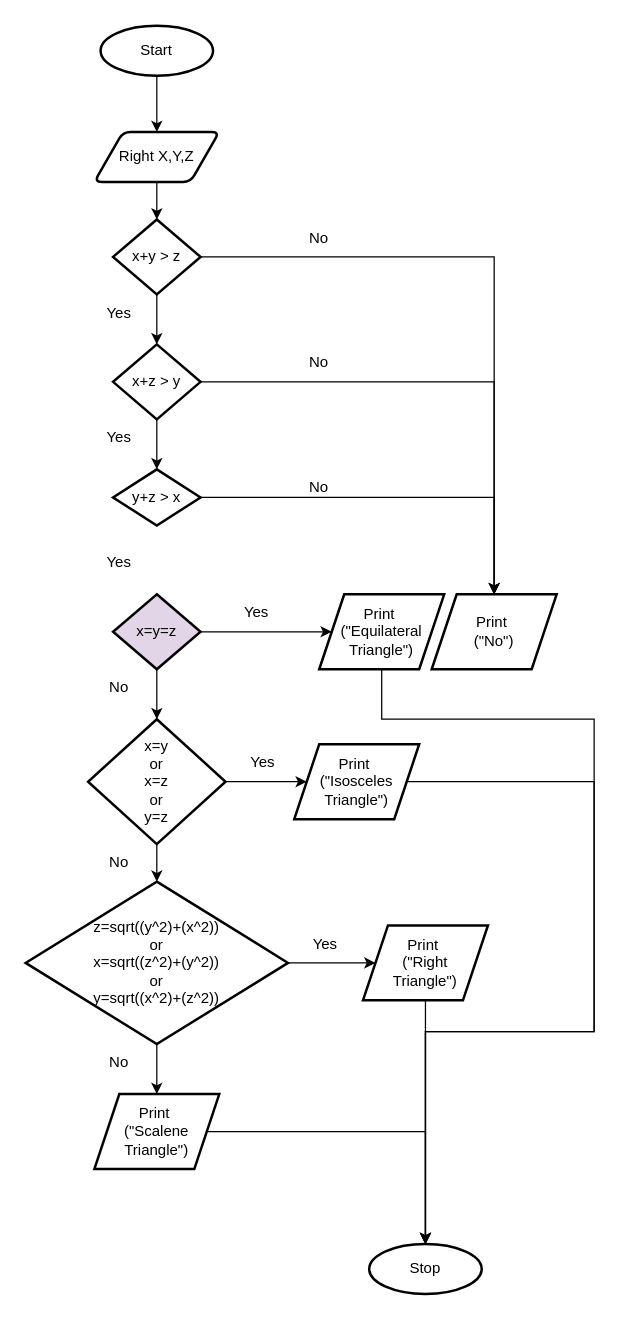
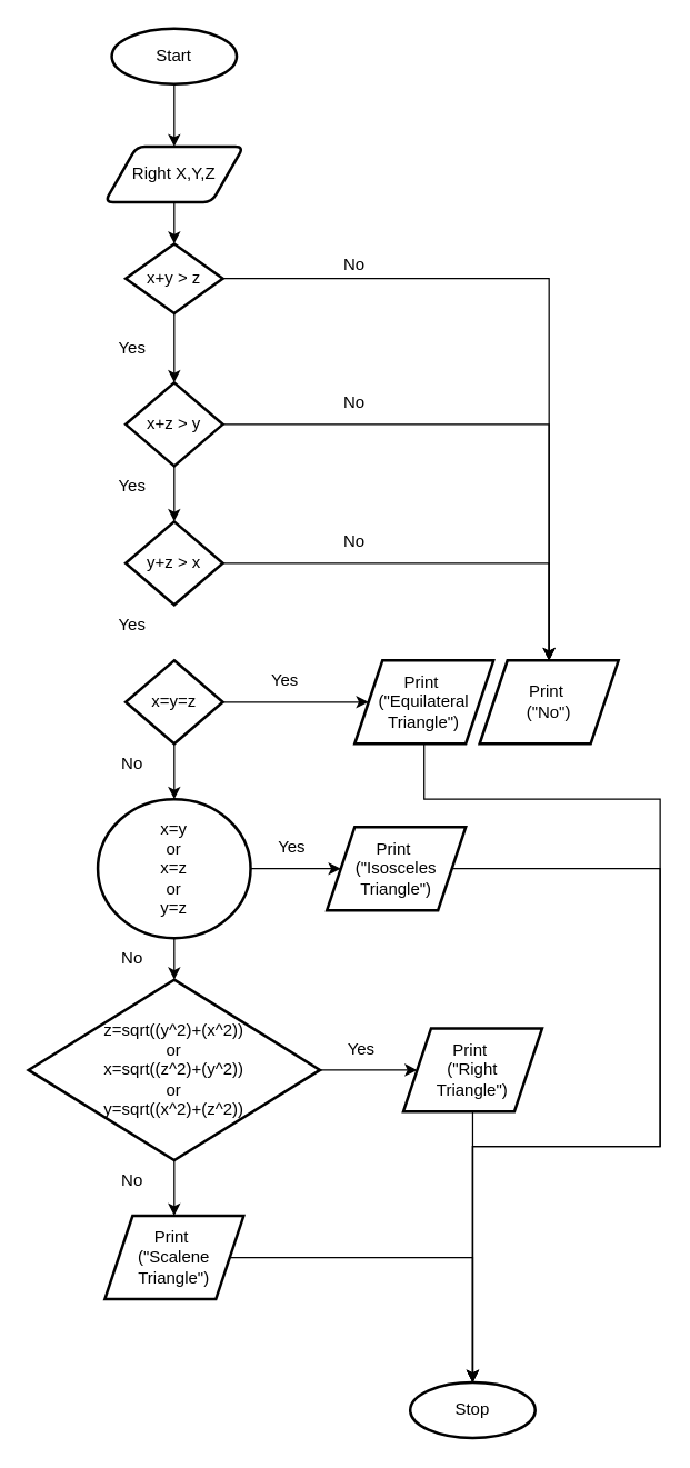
  <mxCell id="0" />
  <mxCell id="1" parent="0" />
  <mxCell id="2" style="edgeStyle=orthogonalEdgeStyle;rounded=0;orthogonalLoop=1;jettySize=auto;html=1;entryX=0.5;entryY=0;entryDx=0;entryDy=0;" edge="1" parent="1" source="3" target="5"><mxGeometry relative="1" as="geometry" /></mxCell>
  <mxCell id="3" value="Start" style="strokeWidth=2;html=1;shape=mxgraph.flowchart.start_1;whiteSpace=wrap;" vertex="1" parent="1"><mxGeometry x="80" y="20" width="90" height="40" as="geometry" /></mxCell>
  <mxCell id="4" style="edgeStyle=orthogonalEdgeStyle;rounded=0;orthogonalLoop=1;jettySize=auto;html=1;entryX=0.5;entryY=0;entryDx=0;entryDy=0;entryPerimeter=0;" edge="1" parent="1" source="5" target="8"><mxGeometry relative="1" as="geometry" /></mxCell>
  <mxCell id="5" value="Right X,Y,Z" style="shape=parallelogram;html=1;strokeWidth=2;perimeter=parallelogramPerimeter;whiteSpace=wrap;rounded=1;arcSize=12;size=0.23;" vertex="1" parent="1"><mxGeometry x="75" y="105" width="100" height="40" as="geometry" /></mxCell>
  <mxCell id="6" value="" style="edgeStyle=orthogonalEdgeStyle;rounded=0;orthogonalLoop=1;jettySize=auto;html=1;" edge="1" parent="1" source="8" target="9"><mxGeometry relative="1" as="geometry" /></mxCell>
  <mxCell id="7" value="" style="edgeStyle=orthogonalEdgeStyle;rounded=0;orthogonalLoop=1;jettySize=auto;html=1;" edge="1" parent="1" source="8" target="13"><mxGeometry relative="1" as="geometry" /></mxCell>
- <mxCell id="8" value="x+y &amp;gt; z" style="strokeWidth=2;html=1;shape=mxgraph.flowchart.decision;whiteSpace=wrap;" vertex="1" parent="1"><mxGeometry x="90" y="175" width="70" height="60" as="geometry" /></mxCell>
+ <mxCell id="8" value="x+y &amp;gt; z" style="strokeWidth=2;html=1;shape=mxgraph.flowchart.decision;whiteSpace=wrap;" vertex="1" parent="1"><mxGeometry x="90" y="175" width="70" height="50" as="geometry" /></mxCell>
  <mxCell id="9" value="Print&amp;nbsp;&lt;br&gt;(&quot;No&quot;)" style="shape=parallelogram;perimeter=parallelogramPerimeter;whiteSpace=wrap;html=1;fixedSize=1;strokeWidth=2;" vertex="1" parent="1"><mxGeometry x="345" y="475" width="100" height="60" as="geometry" /></mxCell>
  <mxCell id="10" value="No" style="text;html=1;strokeColor=none;fillColor=none;align=center;verticalAlign=middle;whiteSpace=wrap;rounded=0;" vertex="1" parent="1"><mxGeometry x="225" y="175" width="60" height="30" as="geometry" /></mxCell>
  <mxCell id="11" style="edgeStyle=orthogonalEdgeStyle;rounded=0;orthogonalLoop=1;jettySize=auto;html=1;" edge="1" parent="1" source="13" target="9"><mxGeometry relative="1" as="geometry" /></mxCell>
  <mxCell id="12" value="" style="edgeStyle=orthogonalEdgeStyle;rounded=0;orthogonalLoop=1;jettySize=auto;html=1;" edge="1" parent="1" source="13" target="16"><mxGeometry relative="1" as="geometry" /></mxCell>
  <mxCell id="13" value="x+z &amp;gt; y" style="strokeWidth=2;html=1;shape=mxgraph.flowchart.decision;whiteSpace=wrap;" vertex="1" parent="1"><mxGeometry x="90" y="275" width="70" height="60" as="geometry" /></mxCell>
  <mxCell id="14" value="No" style="text;html=1;strokeColor=none;fillColor=none;align=center;verticalAlign=middle;whiteSpace=wrap;rounded=0;" vertex="1" parent="1"><mxGeometry x="225" y="275" width="60" height="30" as="geometry" /></mxCell>
  <mxCell id="15" style="edgeStyle=orthogonalEdgeStyle;rounded=0;orthogonalLoop=1;jettySize=auto;html=1;entryX=0.5;entryY=0;entryDx=0;entryDy=0;" edge="1" parent="1" source="16" target="9"><mxGeometry relative="1" as="geometry" /></mxCell>
- <mxCell id="16" value="y+z &amp;gt; x" style="strokeWidth=2;html=1;shape=mxgraph.flowchart.decision;whiteSpace=wrap;" vertex="1" parent="1"><mxGeometry x="90" y="375" width="70" height="45" as="geometry" /></mxCell>
+ <mxCell id="16" value="y+z &amp;gt; x" style="strokeWidth=2;html=1;shape=mxgraph.flowchart.decision;whiteSpace=wrap;" vertex="1" parent="1"><mxGeometry x="90" y="375" width="70" height="60" as="geometry" /></mxCell>
  <mxCell id="17" value="No" style="text;html=1;strokeColor=none;fillColor=none;align=center;verticalAlign=middle;whiteSpace=wrap;rounded=0;" vertex="1" parent="1"><mxGeometry x="225" y="375" width="60" height="30" as="geometry" /></mxCell>
  <mxCell id="18" value="Yes" style="text;html=1;strokeColor=none;fillColor=none;align=center;verticalAlign=middle;whiteSpace=wrap;rounded=0;" vertex="1" parent="1"><mxGeometry x="65" y="235" width="60" height="30" as="geometry" /></mxCell>
  <mxCell id="19" value="Yes" style="text;html=1;strokeColor=none;fillColor=none;align=center;verticalAlign=middle;whiteSpace=wrap;rounded=0;" vertex="1" parent="1"><mxGeometry x="65" y="335" width="60" height="30" as="geometry" /></mxCell>
  <mxCell id="20" value="Yes" style="text;html=1;strokeColor=none;fillColor=none;align=center;verticalAlign=middle;whiteSpace=wrap;rounded=0;" vertex="1" parent="1"><mxGeometry x="65" y="435" width="60" height="30" as="geometry" /></mxCell>
  <mxCell id="21" style="edgeStyle=orthogonalEdgeStyle;rounded=0;orthogonalLoop=1;jettySize=auto;html=1;" edge="1" parent="1" source="23" target="28"><mxGeometry relative="1" as="geometry"><mxPoint x="235" y="545" as="targetPoint" /></mxGeometry></mxCell>
  <mxCell id="22" style="edgeStyle=orthogonalEdgeStyle;rounded=0;orthogonalLoop=1;jettySize=auto;html=1;" edge="1" parent="1" source="23" target="26"><mxGeometry relative="1" as="geometry" /></mxCell>
- <mxCell id="23" value="x=y=z" style="rhombus;whiteSpace=wrap;html=1;strokeWidth=2;fillColor=#e1d5e7;" vertex="1" parent="1"><mxGeometry x="90" y="475" width="70" height="60" as="geometry" /></mxCell>
+ <mxCell id="23" value="x=y=z" style="rhombus;whiteSpace=wrap;html=1;strokeWidth=2;" vertex="1" parent="1"><mxGeometry x="90" y="475" width="70" height="60" as="geometry" /></mxCell>
  <mxCell id="24" style="edgeStyle=orthogonalEdgeStyle;rounded=0;orthogonalLoop=1;jettySize=auto;html=1;" edge="1" parent="1" source="26" target="32"><mxGeometry relative="1" as="geometry" /></mxCell>
  <mxCell id="25" value="" style="edgeStyle=orthogonalEdgeStyle;rounded=0;orthogonalLoop=1;jettySize=auto;html=1;" edge="1" parent="1" source="26" target="36"><mxGeometry relative="1" as="geometry" /></mxCell>
- <mxCell id="26" value="x=y&lt;br&gt;or&lt;br&gt;x=z&lt;br&gt;or&lt;br&gt;y=z" style="rhombus;whiteSpace=wrap;html=1;strokeWidth=2;" vertex="1" parent="1"><mxGeometry x="70" y="575" width="110" height="100" as="geometry" /></mxCell>
+ <mxCell id="26" value="x=y&lt;br&gt;or&lt;br&gt;x=z&lt;br&gt;or&lt;br&gt;y=z" style="ellipse;whiteSpace=wrap;html=1;strokeWidth=2;" vertex="1" parent="1"><mxGeometry x="70" y="575" width="110" height="100" as="geometry" /></mxCell>
  <mxCell id="27" style="edgeStyle=orthogonalEdgeStyle;rounded=0;orthogonalLoop=1;jettySize=auto;html=1;" edge="1" parent="1" source="28" target="44"><mxGeometry relative="1" as="geometry"><Array as="points"><mxPoint x="305" y="575" /><mxPoint x="475" y="575" /><mxPoint x="475" y="825" /><mxPoint x="340" y="825" /></Array></mxGeometry></mxCell>
  <mxCell id="28" value="Print&amp;nbsp;&lt;br&gt;(&quot;Equilateral Triangle&quot;)" style="shape=parallelogram;perimeter=parallelogramPerimeter;whiteSpace=wrap;html=1;fixedSize=1;strokeWidth=2;" vertex="1" parent="1"><mxGeometry x="255" y="475" width="100" height="60" as="geometry" /></mxCell>
  <mxCell id="29" value="Yes" style="text;html=1;strokeColor=none;fillColor=none;align=center;verticalAlign=middle;whiteSpace=wrap;rounded=0;" vertex="1" parent="1"><mxGeometry x="175" y="475" width="60" height="30" as="geometry" /></mxCell>
  <mxCell id="30" value="No" style="text;html=1;strokeColor=none;fillColor=none;align=center;verticalAlign=middle;whiteSpace=wrap;rounded=0;" vertex="1" parent="1"><mxGeometry x="65" y="535" width="60" height="30" as="geometry" /></mxCell>
  <mxCell id="31" style="edgeStyle=orthogonalEdgeStyle;rounded=0;orthogonalLoop=1;jettySize=auto;html=1;" edge="1" parent="1" source="32" target="44"><mxGeometry relative="1" as="geometry"><mxPoint x="485" y="1005" as="targetPoint" /><Array as="points"><mxPoint x="475" y="625" /><mxPoint x="475" y="825" /><mxPoint x="340" y="825" /></Array></mxGeometry></mxCell>
  <mxCell id="32" value="Print&amp;nbsp;&lt;br&gt;(&quot;Isosceles Triangle&quot;)" style="shape=parallelogram;perimeter=parallelogramPerimeter;whiteSpace=wrap;html=1;fixedSize=1;strokeWidth=2;" vertex="1" parent="1"><mxGeometry x="235" y="595" width="100" height="60" as="geometry" /></mxCell>
  <mxCell id="33" value="No" style="text;html=1;strokeColor=none;fillColor=none;align=center;verticalAlign=middle;whiteSpace=wrap;rounded=0;" vertex="1" parent="1"><mxGeometry x="65" y="675" width="60" height="30" as="geometry" /></mxCell>
  <mxCell id="34" style="edgeStyle=orthogonalEdgeStyle;rounded=0;orthogonalLoop=1;jettySize=auto;html=1;" edge="1" parent="1" source="36" target="39"><mxGeometry relative="1" as="geometry" /></mxCell>
  <mxCell id="35" style="edgeStyle=orthogonalEdgeStyle;rounded=0;orthogonalLoop=1;jettySize=auto;html=1;" edge="1" parent="1" source="36" target="41"><mxGeometry relative="1" as="geometry" /></mxCell>
  <mxCell id="36" value="z=sqrt((y^2)+(x^2))&lt;br&gt;or&lt;br&gt;x=sqrt((z^2)+(y^2))&lt;br&gt;or&lt;br&gt;y=sqrt((x^2)+(z^2))" style="rhombus;whiteSpace=wrap;html=1;strokeWidth=2;" vertex="1" parent="1"><mxGeometry x="20" y="705" width="210" height="130" as="geometry" /></mxCell>
  <mxCell id="37" value="Yes" style="text;html=1;strokeColor=none;fillColor=none;align=center;verticalAlign=middle;whiteSpace=wrap;rounded=0;" vertex="1" parent="1"><mxGeometry x="180" y="595" width="60" height="30" as="geometry" /></mxCell>
  <mxCell id="38" style="edgeStyle=orthogonalEdgeStyle;rounded=0;orthogonalLoop=1;jettySize=auto;html=1;" edge="1" parent="1" source="39" target="44"><mxGeometry relative="1" as="geometry" /></mxCell>
  <mxCell id="39" value="Print&amp;nbsp;&lt;br&gt;(&quot;Right &lt;br&gt;Triangle&quot;)" style="shape=parallelogram;perimeter=parallelogramPerimeter;whiteSpace=wrap;html=1;fixedSize=1;strokeWidth=2;" vertex="1" parent="1"><mxGeometry x="290" y="740" width="100" height="60" as="geometry" /></mxCell>
  <mxCell id="40" style="edgeStyle=orthogonalEdgeStyle;rounded=0;orthogonalLoop=1;jettySize=auto;html=1;" edge="1" parent="1" source="41" target="44"><mxGeometry relative="1" as="geometry" /></mxCell>
  <mxCell id="41" value="Print&amp;nbsp;&lt;br&gt;(&quot;Scalene Triangle&quot;)" style="shape=parallelogram;perimeter=parallelogramPerimeter;whiteSpace=wrap;html=1;fixedSize=1;strokeWidth=2;" vertex="1" parent="1"><mxGeometry x="75" y="875" width="100" height="60" as="geometry" /></mxCell>
  <mxCell id="42" value="No" style="text;html=1;strokeColor=none;fillColor=none;align=center;verticalAlign=middle;whiteSpace=wrap;rounded=0;" vertex="1" parent="1"><mxGeometry x="65" y="835" width="60" height="30" as="geometry" /></mxCell>
  <mxCell id="43" value="Yes" style="text;html=1;strokeColor=none;fillColor=none;align=center;verticalAlign=middle;whiteSpace=wrap;rounded=0;" vertex="1" parent="1"><mxGeometry x="230" y="740" width="60" height="30" as="geometry" /></mxCell>
  <mxCell id="44" value="Stop" style="strokeWidth=2;html=1;shape=mxgraph.flowchart.start_1;whiteSpace=wrap;" vertex="1" parent="1"><mxGeometry x="295" y="995" width="90" height="40" as="geometry" /></mxCell>
